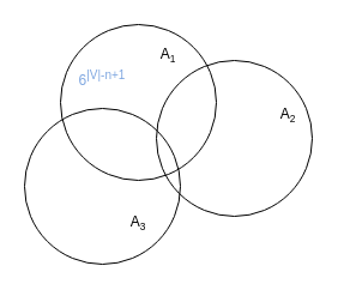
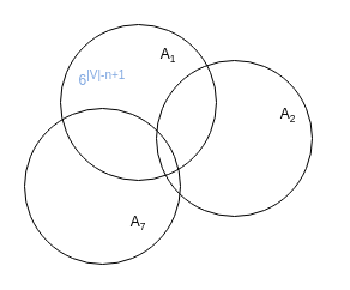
  <mxCell id="0" />
  <mxCell id="1" parent="0" />
  <mxCell id="2" value="" style="ellipse;whiteSpace=wrap;html=1;aspect=fixed;fillColor=none;" vertex="1" parent="1"><mxGeometry x="50" y="20" width="130" height="130" as="geometry" /></mxCell>
  <mxCell id="3" value="A&lt;span style=&quot;font-size: 10px&quot;&gt;&lt;sub&gt;1&lt;/sub&gt;&lt;/span&gt;" style="text;html=1;strokeColor=none;fillColor=none;align=center;verticalAlign=middle;whiteSpace=wrap;rounded=0;" vertex="1" parent="1"><mxGeometry x="110" y="30" width="60" height="30" as="geometry" /></mxCell>
  <mxCell id="4" value="" style="ellipse;whiteSpace=wrap;html=1;aspect=fixed;fillColor=none;" vertex="1" parent="1"><mxGeometry x="130" y="50" width="130" height="130" as="geometry" /></mxCell>
  <mxCell id="5" value="" style="ellipse;whiteSpace=wrap;html=1;aspect=fixed;fillColor=none;" vertex="1" parent="1"><mxGeometry x="20" y="90" width="130" height="130" as="geometry" /></mxCell>
  <mxCell id="6" value="A&lt;span style=&quot;font-size: 10px&quot;&gt;&lt;sub&gt;2&lt;/sub&gt;&lt;/span&gt;" style="text;html=1;strokeColor=none;fillColor=none;align=center;verticalAlign=middle;whiteSpace=wrap;rounded=0;" vertex="1" parent="1"><mxGeometry x="210" y="80" width="60" height="30" as="geometry" /></mxCell>
- <mxCell id="7" value="A&lt;span style=&quot;font-size: 10px&quot;&gt;&lt;sub&gt;3&lt;/sub&gt;&lt;/span&gt;" style="text;html=1;strokeColor=none;fillColor=none;align=center;verticalAlign=middle;whiteSpace=wrap;rounded=0;" vertex="1" parent="1"><mxGeometry x="85" y="170" width="60" height="30" as="geometry" /></mxCell>
+ <mxCell id="7" value="A&lt;span style=&quot;font-size: 10px&quot;&gt;&lt;sub&gt;7&lt;/sub&gt;&lt;/span&gt;" style="text;html=1;strokeColor=none;fillColor=none;align=center;verticalAlign=middle;whiteSpace=wrap;rounded=0;" vertex="1" parent="1"><mxGeometry x="85" y="170" width="60" height="30" as="geometry" /></mxCell>
  <mxCell id="8" value="6&lt;sup&gt;|V|-n+1&lt;/sup&gt;" style="text;html=1;strokeColor=none;fillColor=none;align=center;verticalAlign=middle;whiteSpace=wrap;rounded=0;fontColor=#7EA6E0;" vertex="1" parent="1"><mxGeometry x="55" y="50" width="60" height="30" as="geometry" /></mxCell>
